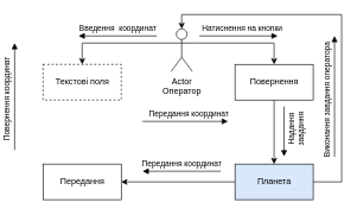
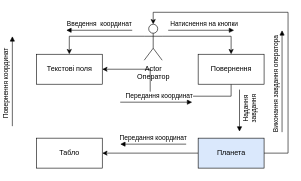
  <mxCell id="0" />
  <mxCell id="1" parent="0" />
  <mxCell id="2" style="edgeStyle=orthogonalEdgeStyle;rounded=0;orthogonalLoop=1;jettySize=auto;html=1;exitX=0;exitY=0.333;exitDx=0;exitDy=0;exitPerimeter=0;entryX=0.5;entryY=0;entryDx=0;entryDy=0;" parent="1" source="4" target="5" edge="1"><mxGeometry relative="1" as="geometry" /></mxCell>
  <mxCell id="3" style="edgeStyle=orthogonalEdgeStyle;rounded=0;orthogonalLoop=1;jettySize=auto;html=1;exitX=1;exitY=0.333;exitDx=0;exitDy=0;exitPerimeter=0;entryX=0.5;entryY=0;entryDx=0;entryDy=0;" parent="1" source="4" target="8" edge="1"><mxGeometry relative="1" as="geometry" /></mxCell>
  <mxCell id="4" value="Actor&lt;br&gt;Оператор" style="shape=umlActor;verticalLabelPosition=bottom;labelBackgroundColor=#ffffff;verticalAlign=top;html=1;" parent="1" vertex="1"><mxGeometry x="240" y="40" width="30" height="60" as="geometry" /></mxCell>
- <mxCell id="5" value="Текстові поля" style="html=1;dashed=1;" parent="1" vertex="1"><mxGeometry x="60" y="90" width="110" height="50" as="geometry" /></mxCell>
+ <mxCell id="5" value="Текстові поля" style="html=1;" parent="1" vertex="1"><mxGeometry x="60" y="90" width="110" height="50" as="geometry" /></mxCell>
  <mxCell id="6" value="Введення&amp;nbsp; координат" style="html=1;verticalAlign=bottom;endArrow=block;spacing=-16;spacingLeft=10;" parent="1" edge="1"><mxGeometry x="0.091" y="-20" width="80" relative="1" as="geometry"><mxPoint x="220" y="50" as="sourcePoint" /><mxPoint x="110" y="50" as="targetPoint" /><mxPoint as="offset" /></mxGeometry></mxCell>
- <mxCell id="7" style="edgeStyle=orthogonalEdgeStyle;rounded=0;orthogonalLoop=1;jettySize=auto;html=1;exitX=0.5;exitY=1;exitDx=0;exitDy=0;entryX=0.5;entryY=0;entryDx=0;entryDy=0;" parent="1" source="8" target="12" edge="1"><mxGeometry relative="1" as="geometry" /></mxCell>
+ <mxCell id="7" style="edgeStyle=orthogonalEdgeStyle;rounded=0;orthogonalLoop=1;jettySize=auto;html=1;exitX=0.5;exitY=1;exitDx=0;exitDy=0;" parent="1" source="8" target="5" edge="1"><mxGeometry relative="1" as="geometry" /></mxCell>
  <mxCell id="8" value="Повернення" style="html=1;" parent="1" vertex="1"><mxGeometry x="330" y="90" width="110" height="50" as="geometry" /></mxCell>
  <mxCell id="9" value="Натиснення на кнопки" style="html=1;verticalAlign=bottom;endArrow=block;spacing=-16;spacingLeft=10;" parent="1" edge="1"><mxGeometry y="20" width="80" relative="1" as="geometry"><mxPoint x="280" y="50" as="sourcePoint" /><mxPoint x="390" y="50" as="targetPoint" /><mxPoint as="offset" /></mxGeometry></mxCell>
  <mxCell id="10" style="edgeStyle=orthogonalEdgeStyle;rounded=0;orthogonalLoop=1;jettySize=auto;html=1;exitX=0;exitY=0.5;exitDx=0;exitDy=0;entryX=1;entryY=0.5;entryDx=0;entryDy=0;" parent="1" source="12" target="13" edge="1"><mxGeometry relative="1" as="geometry" /></mxCell>
  <mxCell id="11" style="edgeStyle=orthogonalEdgeStyle;rounded=0;orthogonalLoop=1;jettySize=auto;html=1;entryX=0.5;entryY=0;entryDx=0;entryDy=0;entryPerimeter=0;" edge="1" parent="1" source="12" target="4"><mxGeometry relative="1" as="geometry"><Array as="points"><mxPoint x="480" y="255" /><mxPoint x="480" y="20" /><mxPoint x="255" y="20" /></Array></mxGeometry></mxCell>
  <mxCell id="12" value="Планета" style="html=1;fillColor=#dae8fc;" parent="1" vertex="1"><mxGeometry x="330" y="230" width="110" height="50" as="geometry" /></mxCell>
- <mxCell id="13" value="Передання" style="html=1;" parent="1" vertex="1"><mxGeometry x="60" y="230" width="110" height="50" as="geometry" /></mxCell>
+ <mxCell id="13" value="Табло" style="html=1;" parent="1" vertex="1"><mxGeometry x="60" y="230" width="110" height="50" as="geometry" /></mxCell>
  <mxCell id="14" value="Передання координат" style="html=1;verticalAlign=bottom;endArrow=block;spacing=-16;spacingLeft=10;" parent="1" edge="1"><mxGeometry x="0.091" y="-20" width="80" relative="1" as="geometry"><mxPoint x="310" y="240" as="sourcePoint" /><mxPoint x="200" y="240" as="targetPoint" /><mxPoint as="offset" /></mxGeometry></mxCell>
  <mxCell id="15" value="Надання &lt;br&gt;завдання" style="html=1;verticalAlign=bottom;endArrow=block;spacing=0;spacingLeft=20;horizontal=0;spacingTop=0;spacingBottom=-3;spacingRight=0;" parent="1" edge="1"><mxGeometry x="-0.143" y="20" width="80" relative="1" as="geometry"><mxPoint x="399" y="149" as="sourcePoint" /><mxPoint x="399" y="219" as="targetPoint" /><mxPoint as="offset" /></mxGeometry></mxCell>
  <mxCell id="16" value="Передання координат" style="html=1;verticalAlign=bottom;endArrow=block;spacing=-16;spacingLeft=10;" edge="1" parent="1"><mxGeometry y="20" width="80" relative="1" as="geometry"><mxPoint x="200" y="170" as="sourcePoint" /><mxPoint x="320" y="170" as="targetPoint" /><mxPoint as="offset" /></mxGeometry></mxCell>
  <mxCell id="17" value="Повернення координат" style="html=1;verticalAlign=bottom;endArrow=block;spacing=0;spacingLeft=10;horizontal=0;" edge="1" parent="1"><mxGeometry x="-0.067" y="10" width="80" relative="1" as="geometry"><mxPoint x="20" y="210" as="sourcePoint" /><mxPoint x="20" y="60" as="targetPoint" /><mxPoint as="offset" /></mxGeometry></mxCell>
  <mxCell id="18" value="Виконання завдання оператора" style="html=1;verticalAlign=bottom;endArrow=block;spacing=0;spacingLeft=10;horizontal=0;" edge="1" parent="1"><mxGeometry x="-0.067" y="10" width="80" relative="1" as="geometry"><mxPoint x="470" y="220" as="sourcePoint" /><mxPoint x="470" y="50" as="targetPoint" /><mxPoint as="offset" /></mxGeometry></mxCell>
